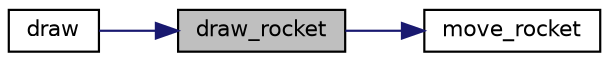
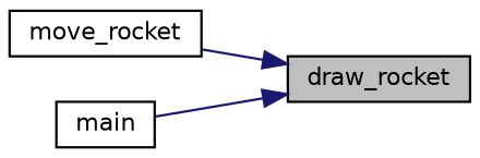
  digraph {
    rankdir=RL
    node [color=black fillcolor=white fontname=Helvetica fontsize=10 shape=record style=filled]
    edge [color=midnightblue dir=back fontname=Helvetica fontsize=10 labelfontname=Helvetica labelfontsize=10 style=solid]
    n1 [fillcolor=grey75 fontcolor=black height=0.2 label=draw_rocket width=0.4]
    n2 [height=0.2 label=move_rocket width=0.4]
-   n3 [height=0.2 label=draw width=0.4]
-   n2 -> n1
+   n3 [height=0.2 label=main width=0.4]
+   n1 -> n2
    n1 -> n3
  }
